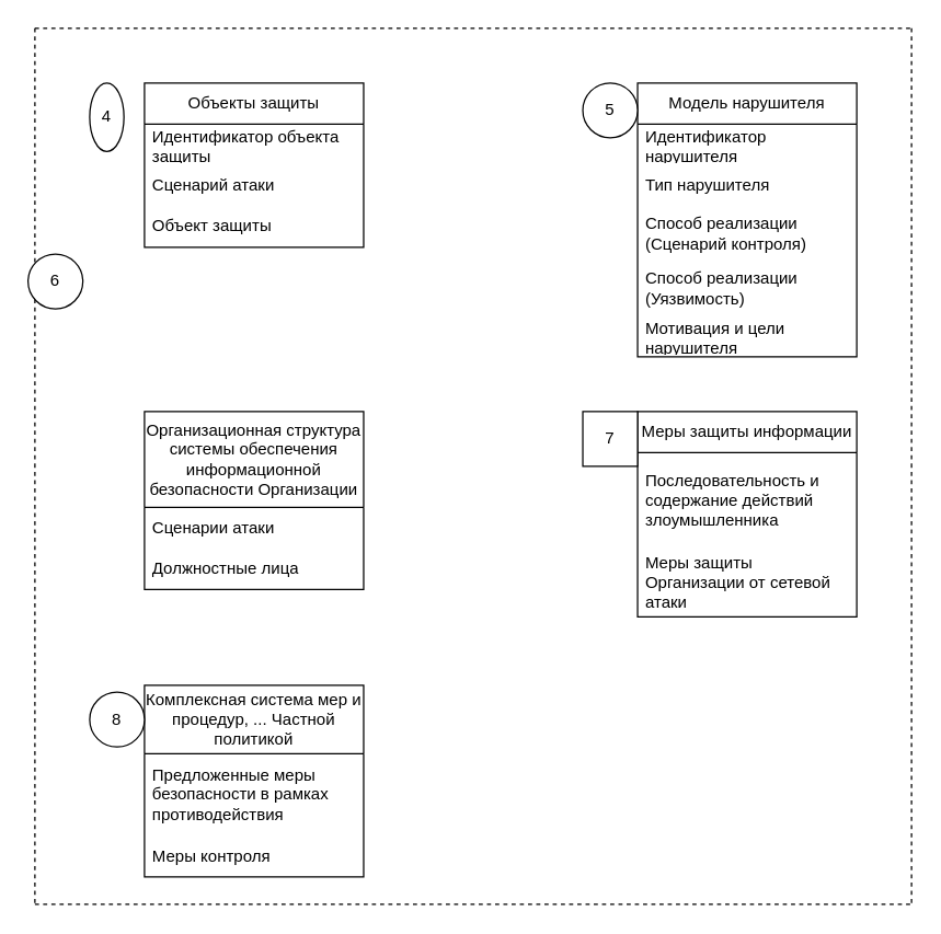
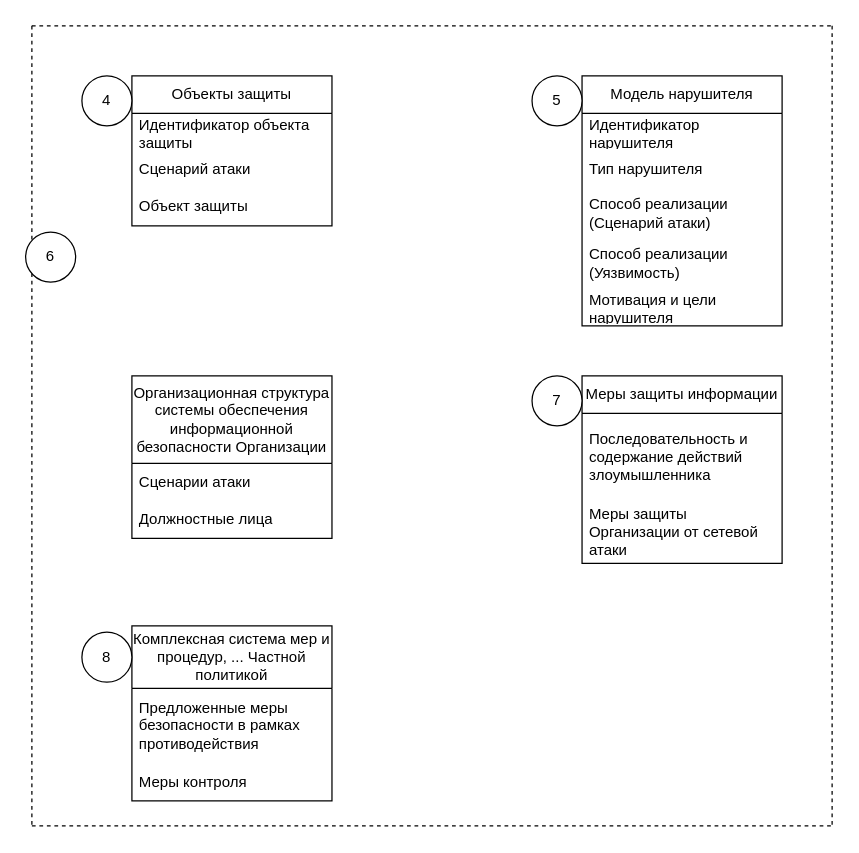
  <mxCell id="0" />
  <mxCell id="1" parent="0" />
  <mxCell id="2" value="Объекты защиты" style="swimlane;fontStyle=0;childLayout=stackLayout;horizontal=1;startSize=30;horizontalStack=0;resizeParent=1;resizeParentMax=0;resizeLast=0;collapsible=1;marginBottom=0;whiteSpace=wrap;html=1;" parent="1" vertex="1"><mxGeometry x="105" y="60" width="160" height="120" as="geometry"><mxRectangle x="80" y="200" width="140" height="30" as="alternateBounds" /></mxGeometry></mxCell>
  <mxCell id="3" value="Идентификатор объекта защиты" style="text;strokeColor=none;fillColor=none;align=left;verticalAlign=middle;spacingLeft=4;spacingRight=4;overflow=hidden;points=[[0,0.5],[1,0.5]];portConstraint=eastwest;rotatable=0;whiteSpace=wrap;html=1;" parent="2" vertex="1"><mxGeometry y="30" width="160" height="30" as="geometry" /></mxCell>
  <mxCell id="4" value="Сценарий атаки" style="text;strokeColor=none;fillColor=none;align=left;verticalAlign=middle;spacingLeft=4;spacingRight=4;overflow=hidden;points=[[0,0.5],[1,0.5]];portConstraint=eastwest;rotatable=0;whiteSpace=wrap;html=1;" parent="2" vertex="1"><mxGeometry y="60" width="160" height="30" as="geometry" /></mxCell>
  <mxCell id="5" value="Объект защиты" style="text;strokeColor=none;fillColor=none;align=left;verticalAlign=middle;spacingLeft=4;spacingRight=4;overflow=hidden;points=[[0,0.5],[1,0.5]];portConstraint=eastwest;rotatable=0;whiteSpace=wrap;html=1;" parent="2" vertex="1"><mxGeometry y="90" width="160" height="30" as="geometry" /></mxCell>
  <mxCell id="6" value="Модель нарушителя" style="swimlane;fontStyle=0;childLayout=stackLayout;horizontal=1;startSize=30;horizontalStack=0;resizeParent=1;resizeParentMax=0;resizeLast=0;collapsible=1;marginBottom=0;whiteSpace=wrap;html=1;" parent="1" vertex="1"><mxGeometry x="465" y="60" width="160" height="200" as="geometry"><mxRectangle x="80" y="400" width="150" height="30" as="alternateBounds" /></mxGeometry></mxCell>
  <mxCell id="7" value="Идентификатор нарушителя" style="text;strokeColor=none;fillColor=none;align=left;verticalAlign=middle;spacingLeft=4;spacingRight=4;overflow=hidden;points=[[0,0.5],[1,0.5]];portConstraint=eastwest;rotatable=0;whiteSpace=wrap;html=1;" parent="6" vertex="1"><mxGeometry y="30" width="160" height="30" as="geometry" /></mxCell>
  <mxCell id="8" value="Тип нарушителя" style="text;strokeColor=none;fillColor=none;align=left;verticalAlign=middle;spacingLeft=4;spacingRight=4;overflow=hidden;points=[[0,0.5],[1,0.5]];portConstraint=eastwest;rotatable=0;whiteSpace=wrap;html=1;" parent="6" vertex="1"><mxGeometry y="60" width="160" height="30" as="geometry" /></mxCell>
- <mxCell id="9" value="Способ реализации (&lt;span style=&quot;background-color: initial;&quot;&gt;Сценарий контроля&lt;/span&gt;)" style="text;strokeColor=none;fillColor=none;align=left;verticalAlign=middle;spacingLeft=4;spacingRight=4;overflow=hidden;points=[[0,0.5],[1,0.5]];portConstraint=eastwest;rotatable=0;whiteSpace=wrap;html=1;" parent="6" vertex="1"><mxGeometry y="90" width="160" height="40" as="geometry" /></mxCell>
+ <mxCell id="9" value="Способ реализации (&lt;span style=&quot;background-color: initial;&quot;&gt;Сценарий атаки&lt;/span&gt;)" style="text;strokeColor=none;fillColor=none;align=left;verticalAlign=middle;spacingLeft=4;spacingRight=4;overflow=hidden;points=[[0,0.5],[1,0.5]];portConstraint=eastwest;rotatable=0;whiteSpace=wrap;html=1;" parent="6" vertex="1"><mxGeometry y="90" width="160" height="40" as="geometry" /></mxCell>
  <mxCell id="10" value="Способ реализации (Уязвимость)" style="text;strokeColor=none;fillColor=none;align=left;verticalAlign=middle;spacingLeft=4;spacingRight=4;overflow=hidden;points=[[0,0.5],[1,0.5]];portConstraint=eastwest;rotatable=0;whiteSpace=wrap;html=1;" parent="6" vertex="1"><mxGeometry y="130" width="160" height="40" as="geometry" /></mxCell>
  <mxCell id="11" value="Мотивация и цели нарушителя" style="text;strokeColor=none;fillColor=none;align=left;verticalAlign=middle;spacingLeft=4;spacingRight=4;overflow=hidden;points=[[0,0.5],[1,0.5]];portConstraint=eastwest;rotatable=0;whiteSpace=wrap;html=1;" parent="6" vertex="1"><mxGeometry y="170" width="160" height="30" as="geometry" /></mxCell>
  <mxCell id="12" value="Меры защиты информации" style="swimlane;fontStyle=0;childLayout=stackLayout;horizontal=1;startSize=30;horizontalStack=0;resizeParent=1;resizeParentMax=0;resizeLast=0;collapsible=1;marginBottom=0;whiteSpace=wrap;html=1;" parent="1" vertex="1"><mxGeometry x="465" y="300" width="160" height="150" as="geometry"><mxRectangle x="290" y="400" width="170" height="30" as="alternateBounds" /></mxGeometry></mxCell>
  <mxCell id="13" value="Последовательность и содержание действий злоумышленника" style="text;strokeColor=none;fillColor=none;align=left;verticalAlign=middle;spacingLeft=4;spacingRight=4;overflow=hidden;points=[[0,0.5],[1,0.5]];portConstraint=eastwest;rotatable=0;whiteSpace=wrap;html=1;" parent="12" vertex="1"><mxGeometry y="30" width="160" height="70" as="geometry" /></mxCell>
  <mxCell id="14" value="Меры защиты Организации от сетевой атаки&amp;nbsp;" style="text;strokeColor=none;fillColor=none;align=left;verticalAlign=middle;spacingLeft=4;spacingRight=4;overflow=hidden;points=[[0,0.5],[1,0.5]];portConstraint=eastwest;rotatable=0;whiteSpace=wrap;html=1;" parent="12" vertex="1"><mxGeometry y="100" width="160" height="50" as="geometry" /></mxCell>
  <mxCell id="15" value="" style="endArrow=none;dashed=1;html=1;rounded=0;" parent="1" edge="1"><mxGeometry width="50" height="50" relative="1" as="geometry"><mxPoint x="25" y="20" as="sourcePoint" /><mxPoint x="665" y="20" as="targetPoint" /></mxGeometry></mxCell>
  <mxCell id="16" value="" style="endArrow=none;dashed=1;html=1;rounded=0;" parent="1" edge="1"><mxGeometry width="50" height="50" relative="1" as="geometry"><mxPoint x="25" y="20" as="sourcePoint" /><mxPoint x="25" y="660" as="targetPoint" /></mxGeometry></mxCell>
  <mxCell id="17" value="Организационная структура системы обеспечения информационной безопасности Организации" style="swimlane;fontStyle=0;childLayout=stackLayout;horizontal=1;startSize=70;horizontalStack=0;resizeParent=1;resizeParentMax=0;resizeLast=0;collapsible=1;marginBottom=0;whiteSpace=wrap;html=1;" parent="1" vertex="1"><mxGeometry x="105" y="300" width="160" height="130" as="geometry"><mxRectangle x="160" y="360" width="580" height="70" as="alternateBounds" /></mxGeometry></mxCell>
  <mxCell id="18" value="Сценарии атаки" style="text;strokeColor=none;fillColor=none;align=left;verticalAlign=middle;spacingLeft=4;spacingRight=4;overflow=hidden;points=[[0,0.5],[1,0.5]];portConstraint=eastwest;rotatable=0;whiteSpace=wrap;html=1;" parent="17" vertex="1"><mxGeometry y="70" width="160" height="30" as="geometry" /></mxCell>
  <mxCell id="19" value="Должностные лица" style="text;strokeColor=none;fillColor=none;align=left;verticalAlign=middle;spacingLeft=4;spacingRight=4;overflow=hidden;points=[[0,0.5],[1,0.5]];portConstraint=eastwest;rotatable=0;whiteSpace=wrap;html=1;" parent="17" vertex="1"><mxGeometry y="100" width="160" height="30" as="geometry" /></mxCell>
  <mxCell id="20" value="" style="endArrow=none;dashed=1;html=1;rounded=0;" parent="1" edge="1"><mxGeometry width="50" height="50" relative="1" as="geometry"><mxPoint x="25" y="660" as="sourcePoint" /><mxPoint x="665" y="660" as="targetPoint" /></mxGeometry></mxCell>
  <mxCell id="21" value="" style="endArrow=none;dashed=1;html=1;rounded=0;" parent="1" edge="1"><mxGeometry width="50" height="50" relative="1" as="geometry"><mxPoint x="665" y="20" as="sourcePoint" /><mxPoint x="665" y="660" as="targetPoint" /></mxGeometry></mxCell>
  <mxCell id="22" value="Комплексная система мер и процедур, ... Частной политикой" style="swimlane;fontStyle=0;childLayout=stackLayout;horizontal=1;startSize=50;horizontalStack=0;resizeParent=1;resizeParentMax=0;resizeLast=0;collapsible=1;marginBottom=0;whiteSpace=wrap;html=1;" parent="1" vertex="1"><mxGeometry x="105" y="500" width="160" height="140" as="geometry" /></mxCell>
  <mxCell id="23" value="Предложенные меры безопасности в рамках противодействия&amp;nbsp;" style="text;strokeColor=none;fillColor=none;align=left;verticalAlign=middle;spacingLeft=4;spacingRight=4;overflow=hidden;points=[[0,0.5],[1,0.5]];portConstraint=eastwest;rotatable=0;whiteSpace=wrap;html=1;" parent="22" vertex="1"><mxGeometry y="50" width="160" height="60" as="geometry" /></mxCell>
  <mxCell id="24" value="Меры контроля" style="text;strokeColor=none;fillColor=none;align=left;verticalAlign=middle;spacingLeft=4;spacingRight=4;overflow=hidden;points=[[0,0.5],[1,0.5]];portConstraint=eastwest;rotatable=0;whiteSpace=wrap;html=1;" parent="22" vertex="1"><mxGeometry y="110" width="160" height="30" as="geometry" /></mxCell>
- <mxCell id="25" value="4" style="ellipse;whiteSpace=wrap;html=1;aspect=fixed;" vertex="1" parent="1"><mxGeometry x="65" y="60" width="25" height="50" as="geometry" /></mxCell>
+ <mxCell id="25" value="4" style="ellipse;whiteSpace=wrap;html=1;aspect=fixed;" vertex="1" parent="1"><mxGeometry x="65" y="60" width="40" height="40" as="geometry" /></mxCell>
  <mxCell id="26" value="5" style="ellipse;whiteSpace=wrap;html=1;aspect=fixed;" vertex="1" parent="1"><mxGeometry x="425" y="60" width="40" height="40" as="geometry" /></mxCell>
  <mxCell id="27" value="6" style="ellipse;whiteSpace=wrap;html=1;aspect=fixed;" vertex="1" parent="1"><mxGeometry x="20" y="185" width="40" height="40" as="geometry" /></mxCell>
- <mxCell id="28" value="7" style="whiteSpace=wrap;html=1;aspect=fixed;rounded=0;" vertex="1" parent="1"><mxGeometry x="425" y="300" width="40" height="40" as="geometry" /></mxCell>
+ <mxCell id="28" value="7" style="ellipse;whiteSpace=wrap;html=1;aspect=fixed;" vertex="1" parent="1"><mxGeometry x="425" y="300" width="40" height="40" as="geometry" /></mxCell>
  <mxCell id="29" value="8" style="ellipse;whiteSpace=wrap;html=1;aspect=fixed;" vertex="1" parent="1"><mxGeometry x="65" y="505" width="40" height="40" as="geometry" /></mxCell>
